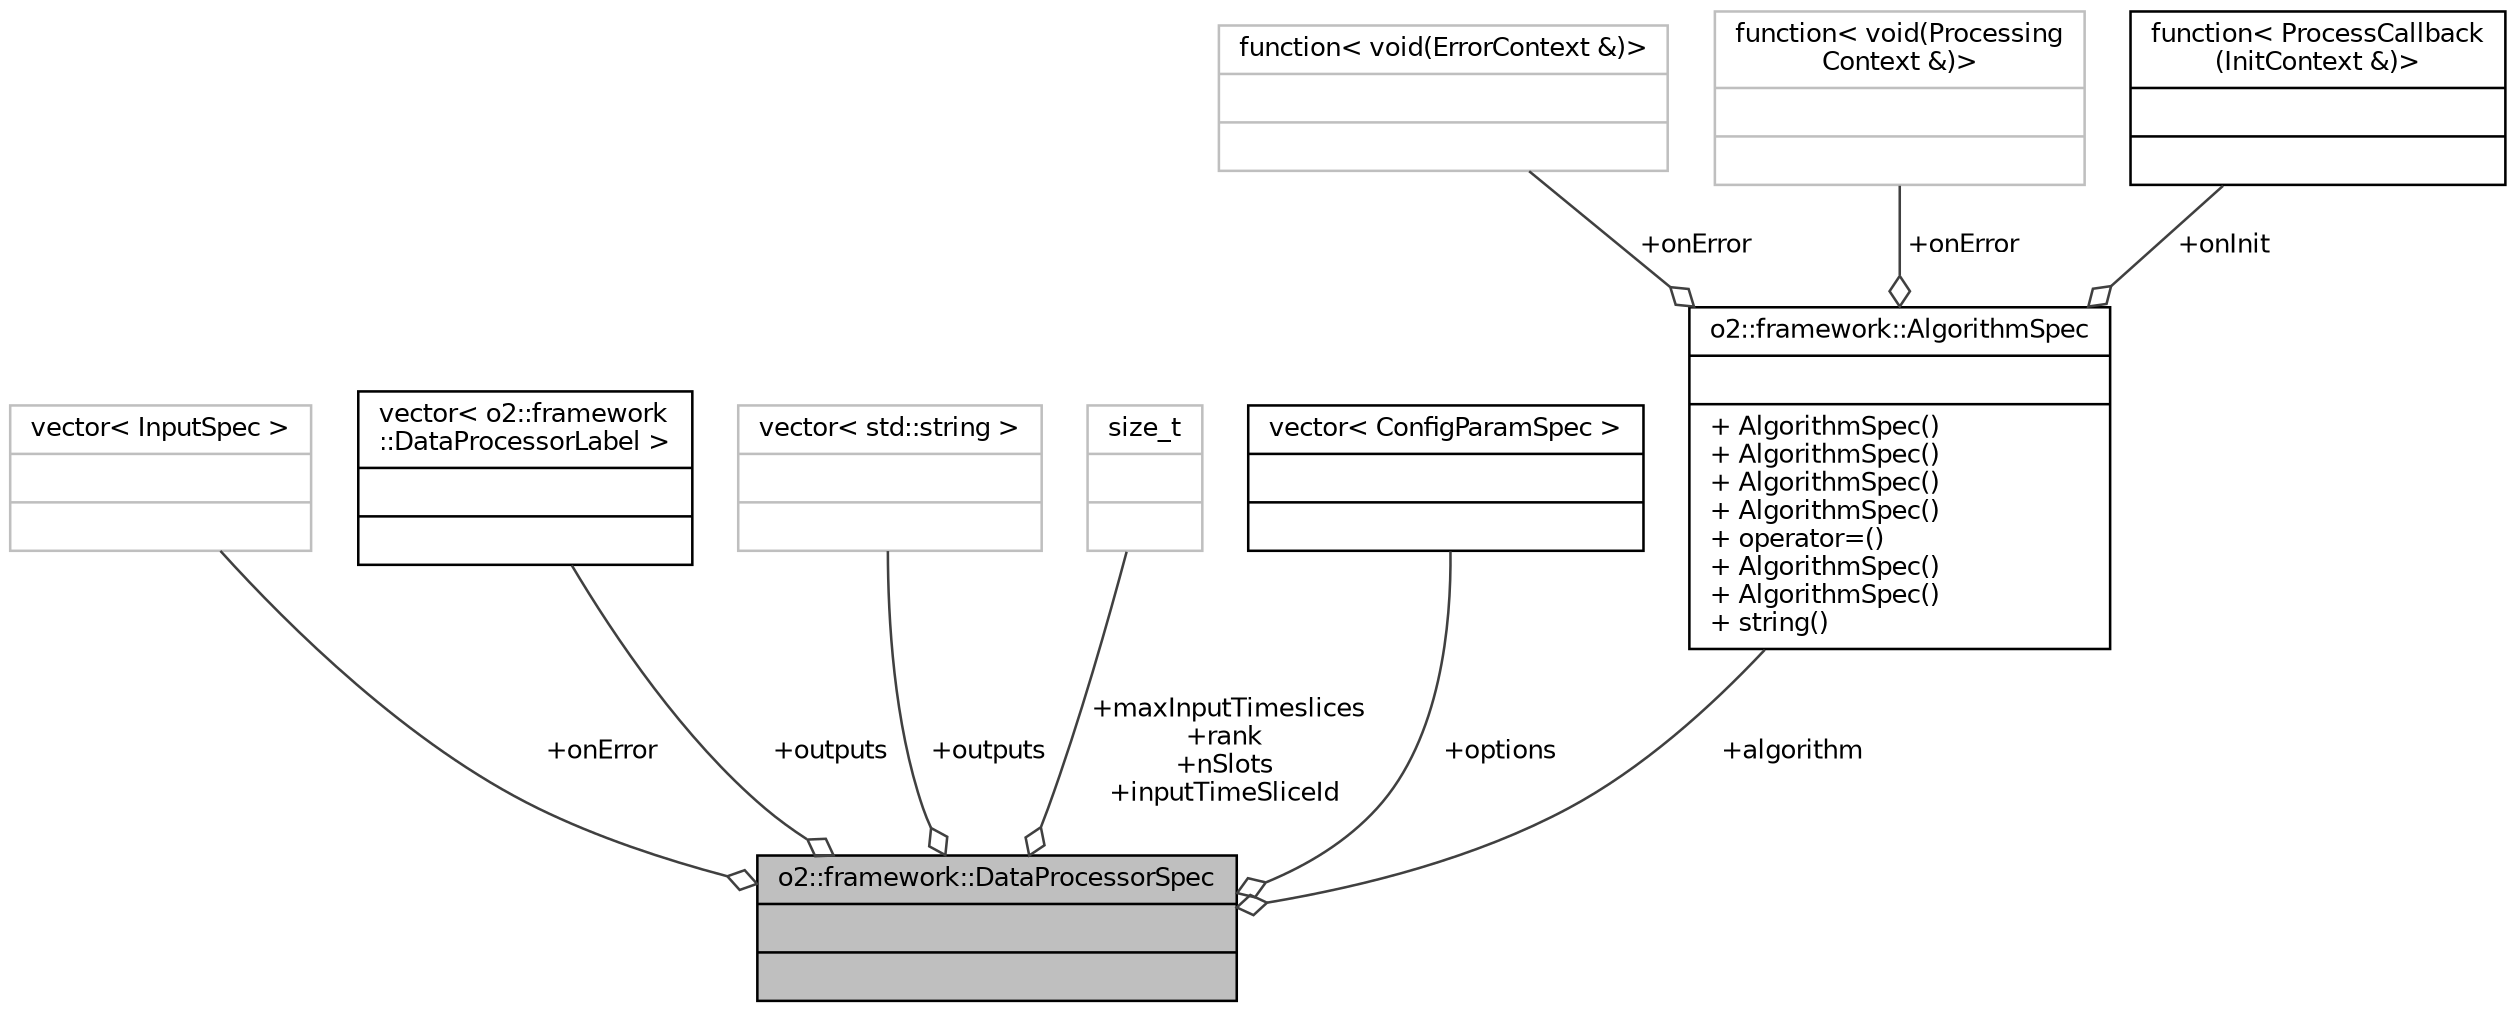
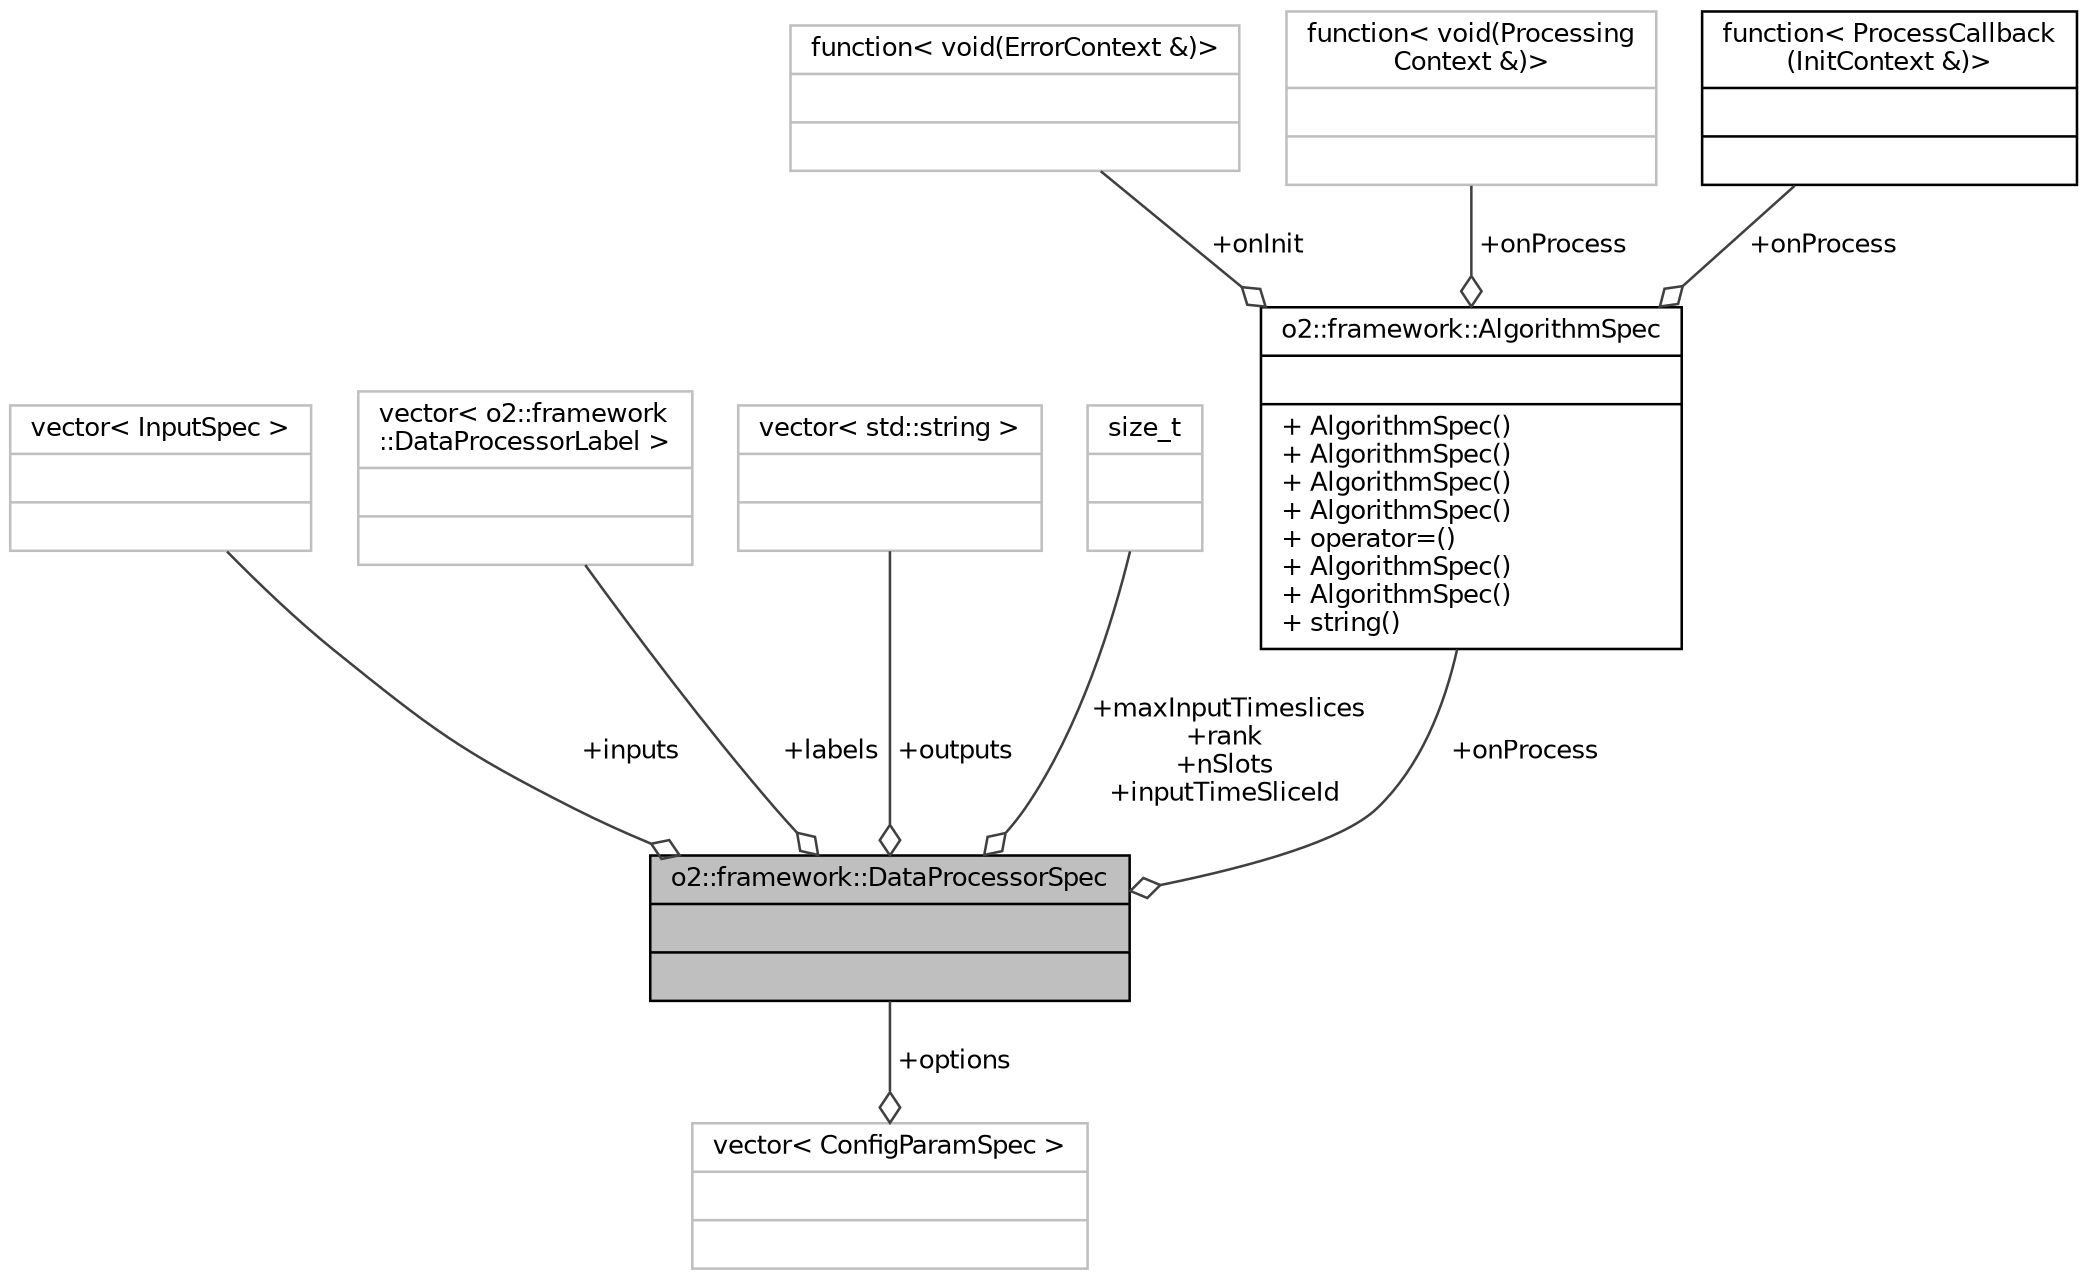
  digraph {
    node [color=grey75 fontname=Helvetica fontsize=10 shape=record]
    edge [arrowhead=odiamond color=grey25 fontname=Helvetica fontsize=10 labelfontname=Helvetica labelfontsize=10 style=solid]
    n1 [color=black fillcolor=grey75 fontcolor=black height=0.2 label="{o2::framework::DataProcessorSpec\n||}" style=filled width=0.4]
    n2 [height=0.2 label="{vector\< InputSpec \>\n||}" width=0.4]
-   n3 [color=black height=0.2 label="{vector\< o2::framework\l::DataProcessorLabel \>\n||}" width=0.4]
+   n3 [height=0.2 label="{vector\< o2::framework\l::DataProcessorLabel \>\n||}" width=0.4]
    n4 [height=0.2 label="{vector\< std::string \>\n||}" width=0.4]
    n5 [height=0.2 label="{size_t\n||}" width=0.4]
-   n6 [color=black height=0.2 label="{vector\< ConfigParamSpec \>\n||}" width=0.4]
+   n6 [height=0.2 label="{vector\< ConfigParamSpec \>\n||}" width=0.4]
    n7 [color=black height=0.2 label="{o2::framework::AlgorithmSpec\n||+ AlgorithmSpec()\l+ AlgorithmSpec()\l+ AlgorithmSpec()\l+ AlgorithmSpec()\l+ operator=()\l+ AlgorithmSpec()\l+ AlgorithmSpec()\l+ string()\l}" width=0.4]
    n8 [height=0.2 label="{function\< void(ErrorContext &)\>\n||}" width=0.4]
    n9 [height=0.2 label="{function\< void(Processing\lContext &)\>\n||}" width=0.4]
    n10 [color=black height=0.2 label="{function\< ProcessCallback\l(InitContext &)\>\n||}" width=0.4]
-   n2 -> n1 [label=" +onError"]
-   n3 -> n1 [label=" +outputs"]
+   n2 -> n1 [label=" +inputs"]
+   n3 -> n1 [label=" +labels"]
    n4 -> n1 [label=" +outputs"]
    n5 -> n1 [label=" +maxInputTimeslices\n+rank\n+nSlots\n+inputTimeSliceId"]
-   n6 -> n1 [label=" +options"]
-   n7 -> n1 [label=" +algorithm"]
-   n8 -> n7 [label=" +onError"]
-   n9 -> n7 [label=" +onError"]
-   n10 -> n7 [label=" +onInit"]
+   n1 -> n6 [label=" +options"]
+   n7 -> n1 [label=" +onProcess"]
+   n8 -> n7 [label=" +onInit"]
+   n9 -> n7 [label=" +onProcess"]
+   n10 -> n7 [label=" +onProcess"]
  }
